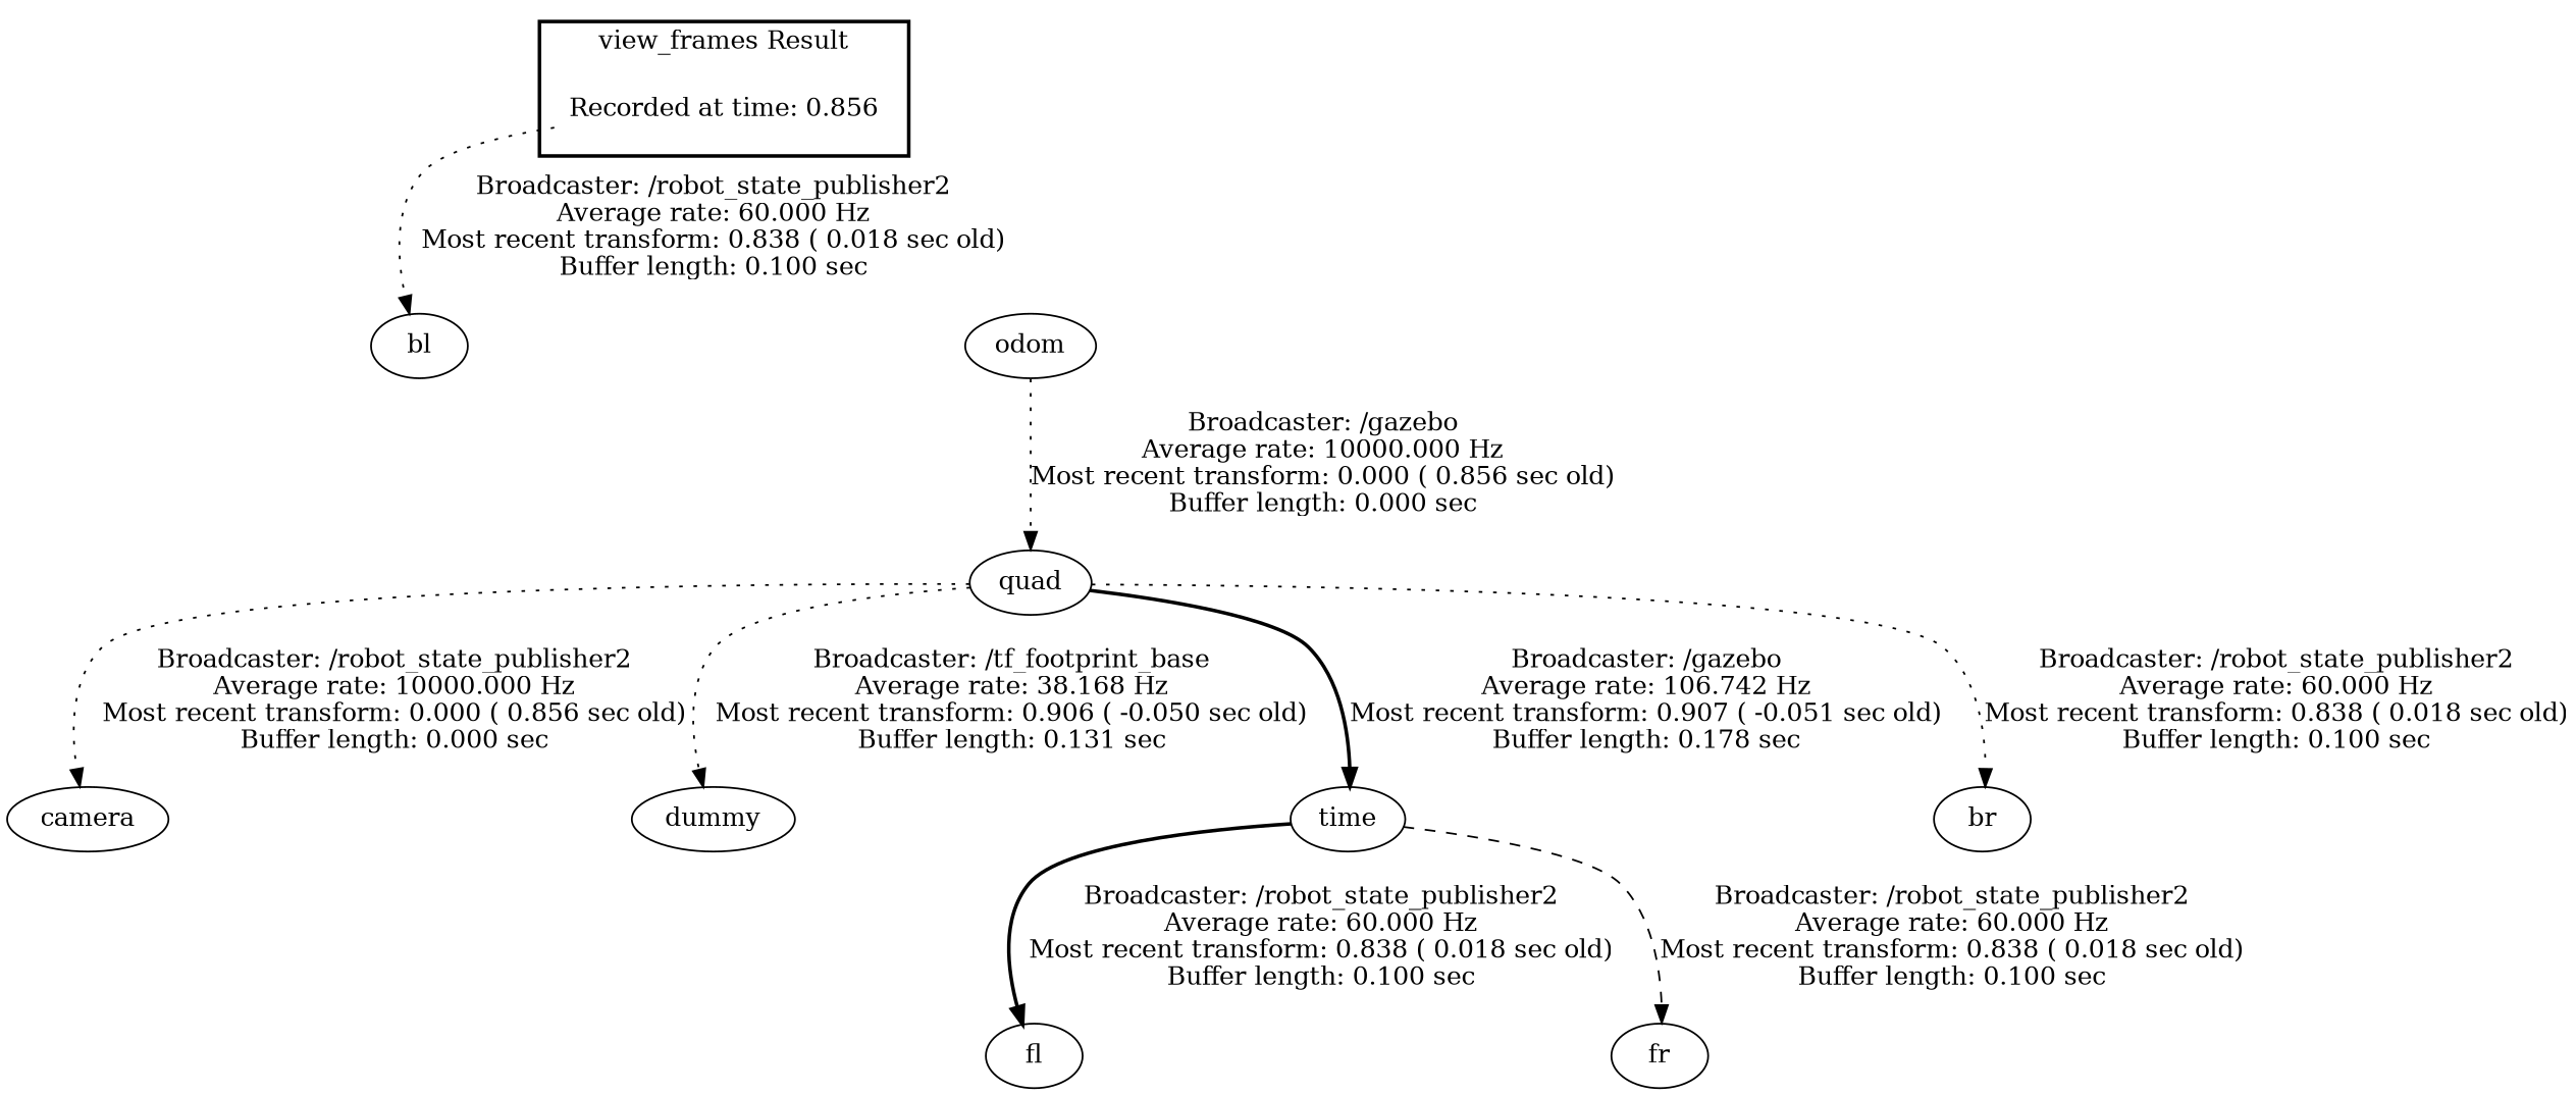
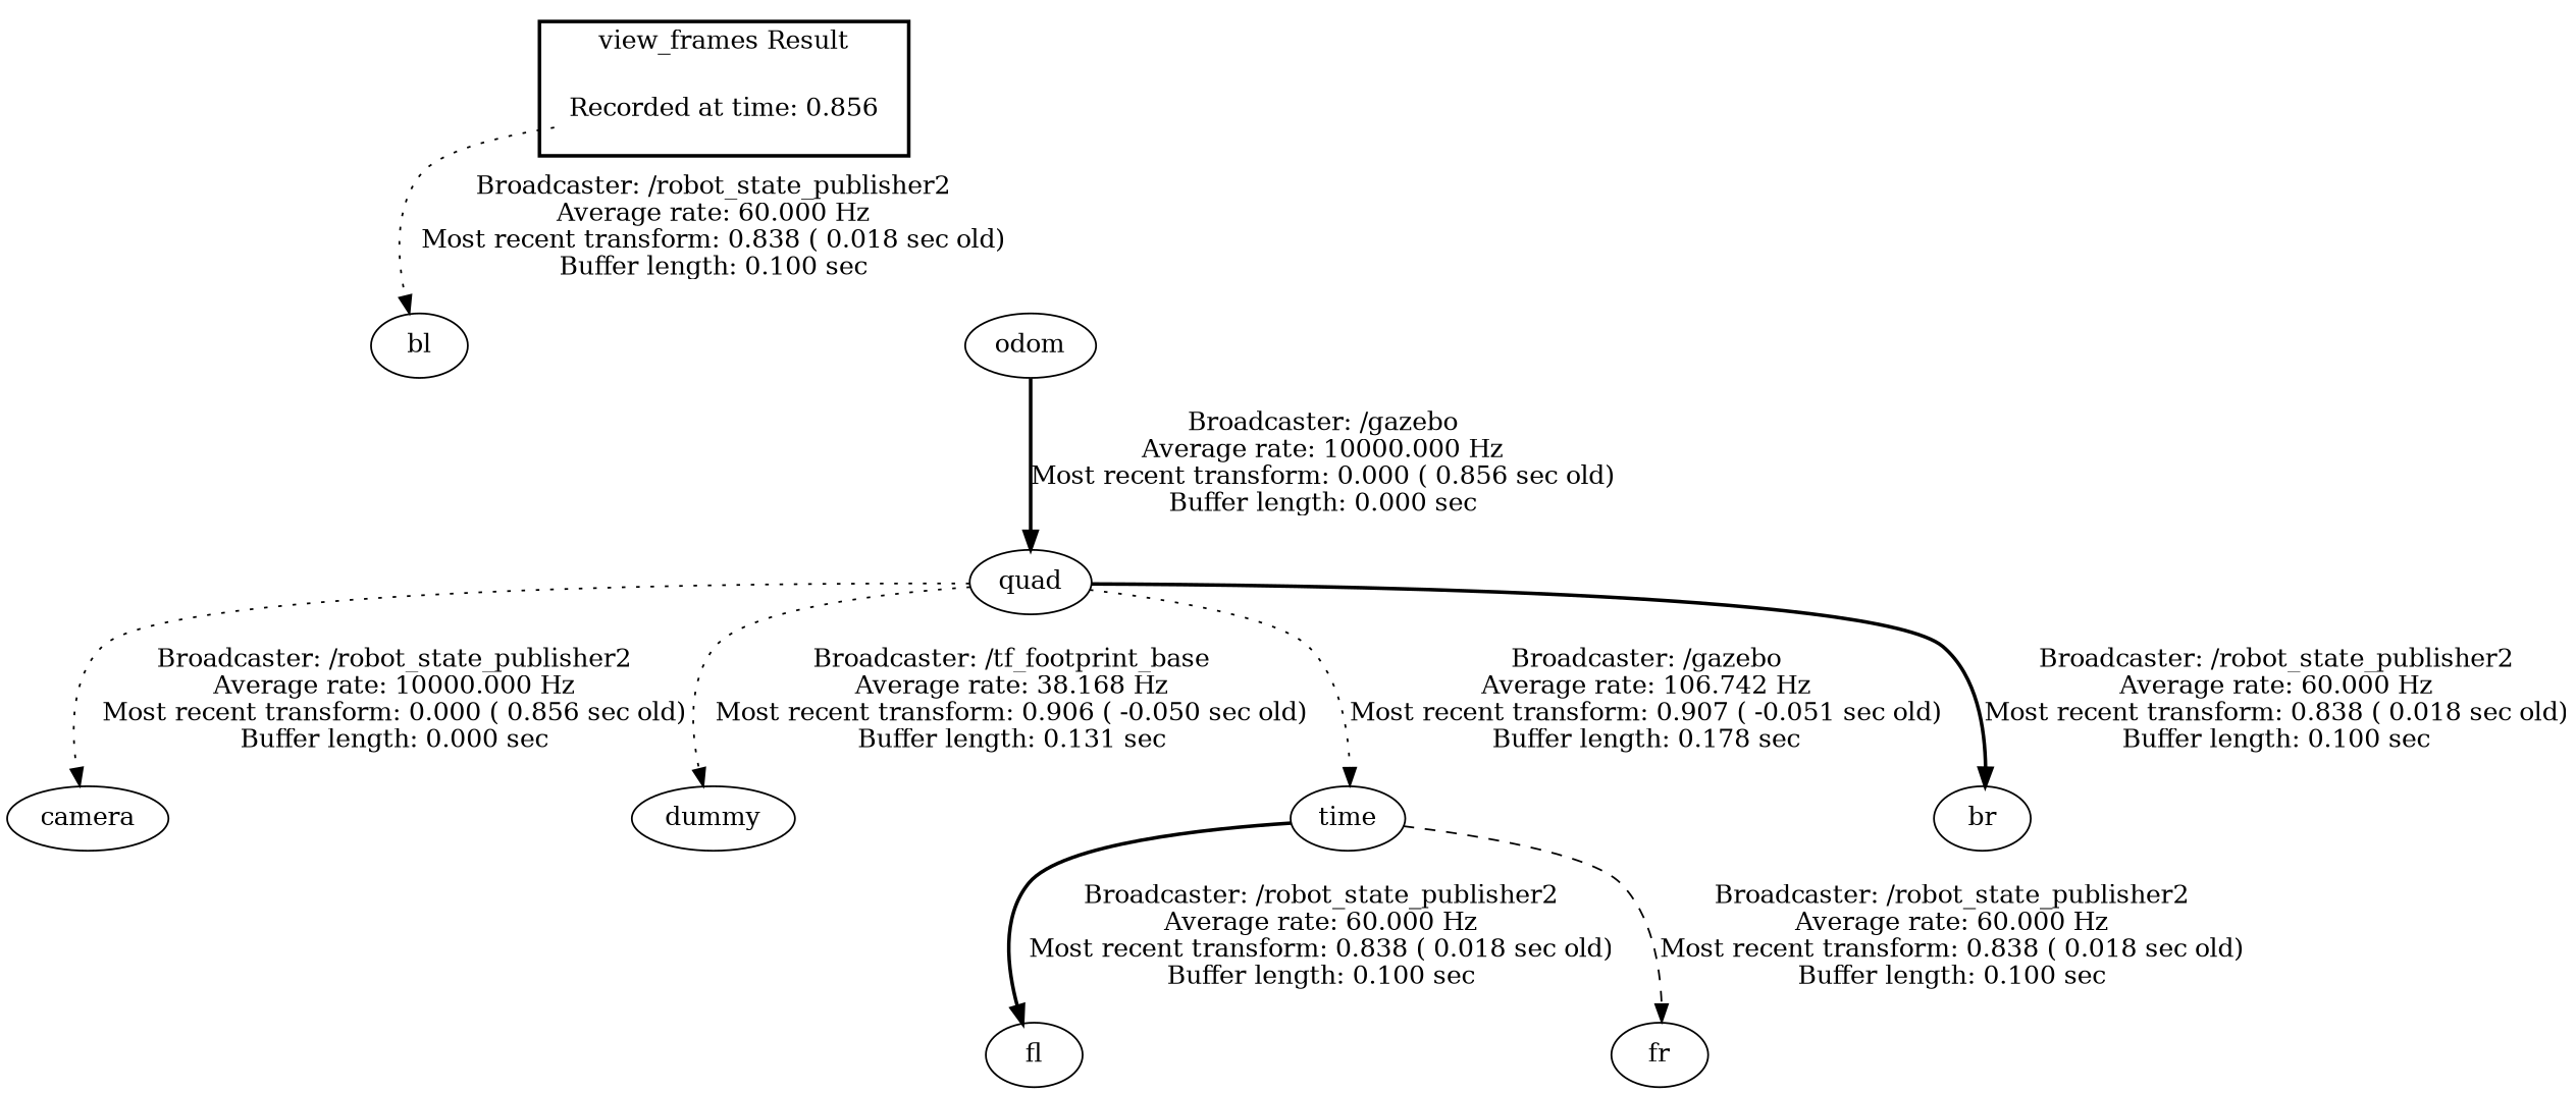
  digraph {
    edge [style=dotted]
    "Recorded at time: 0.856" [shape=plaintext]
    bl
    odom
    quad
    camera
    dummy
    n7 [label=time]
    br
    fl
    fr
    subgraph cluster_1 {
      color=black
      label="view_frames Result"
      style=bold
      "Recorded at time: 0.856"
    }
    "Recorded at time: 0.856" -> bl [label="Broadcaster: /robot_state_publisher2\nAverage rate: 60.000 Hz\nMost recent transform: 0.838 ( 0.018 sec old)\nBuffer length: 0.100 sec\n"]
    "Recorded at time: 0.856" -> odom [style=invis]
-   odom -> quad [label="Broadcaster: /gazebo\nAverage rate: 10000.000 Hz\nMost recent transform: 0.000 ( 0.856 sec old)\nBuffer length: 0.000 sec\n"]
+   odom -> quad [label="Broadcaster: /gazebo\nAverage rate: 10000.000 Hz\nMost recent transform: 0.000 ( 0.856 sec old)\nBuffer length: 0.000 sec\n" style=bold]
    quad -> camera [label="Broadcaster: /robot_state_publisher2\nAverage rate: 10000.000 Hz\nMost recent transform: 0.000 ( 0.856 sec old)\nBuffer length: 0.000 sec\n"]
    quad -> dummy [label="Broadcaster: /tf_footprint_base\nAverage rate: 38.168 Hz\nMost recent transform: 0.906 ( -0.050 sec old)\nBuffer length: 0.131 sec\n"]
-   quad -> n7 [label="Broadcaster: /gazebo\nAverage rate: 106.742 Hz\nMost recent transform: 0.907 ( -0.051 sec old)\nBuffer length: 0.178 sec\n" style=bold]
-   quad -> br [label="Broadcaster: /robot_state_publisher2\nAverage rate: 60.000 Hz\nMost recent transform: 0.838 ( 0.018 sec old)\nBuffer length: 0.100 sec\n"]
+   quad -> n7 [label="Broadcaster: /gazebo\nAverage rate: 106.742 Hz\nMost recent transform: 0.907 ( -0.051 sec old)\nBuffer length: 0.178 sec\n"]
+   quad -> br [label="Broadcaster: /robot_state_publisher2\nAverage rate: 60.000 Hz\nMost recent transform: 0.838 ( 0.018 sec old)\nBuffer length: 0.100 sec\n" style=bold]
    n7 -> fl [label="Broadcaster: /robot_state_publisher2\nAverage rate: 60.000 Hz\nMost recent transform: 0.838 ( 0.018 sec old)\nBuffer length: 0.100 sec\n" style=bold]
    n7 -> fr [label="Broadcaster: /robot_state_publisher2\nAverage rate: 60.000 Hz\nMost recent transform: 0.838 ( 0.018 sec old)\nBuffer length: 0.100 sec\n" style=dashed]
  }
